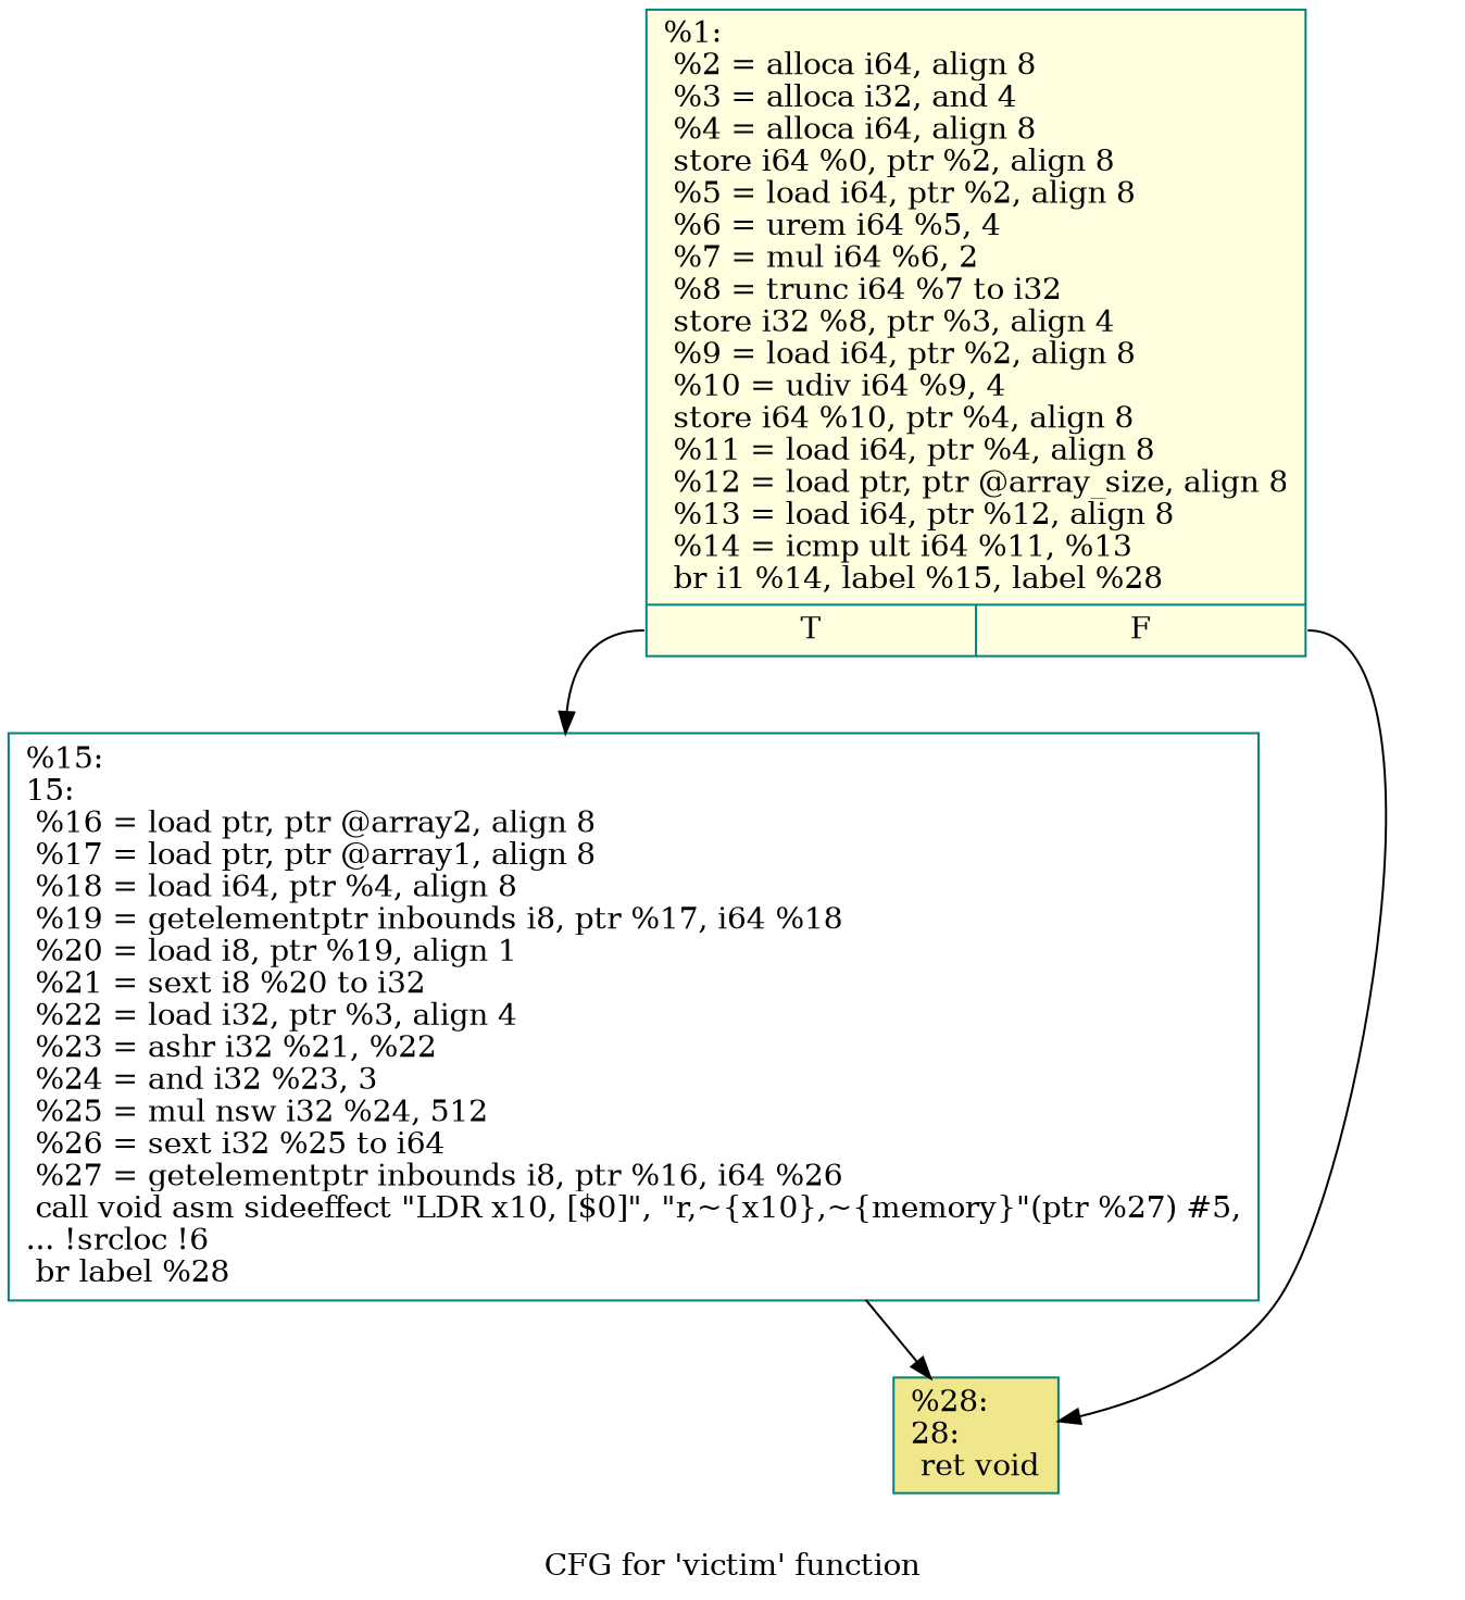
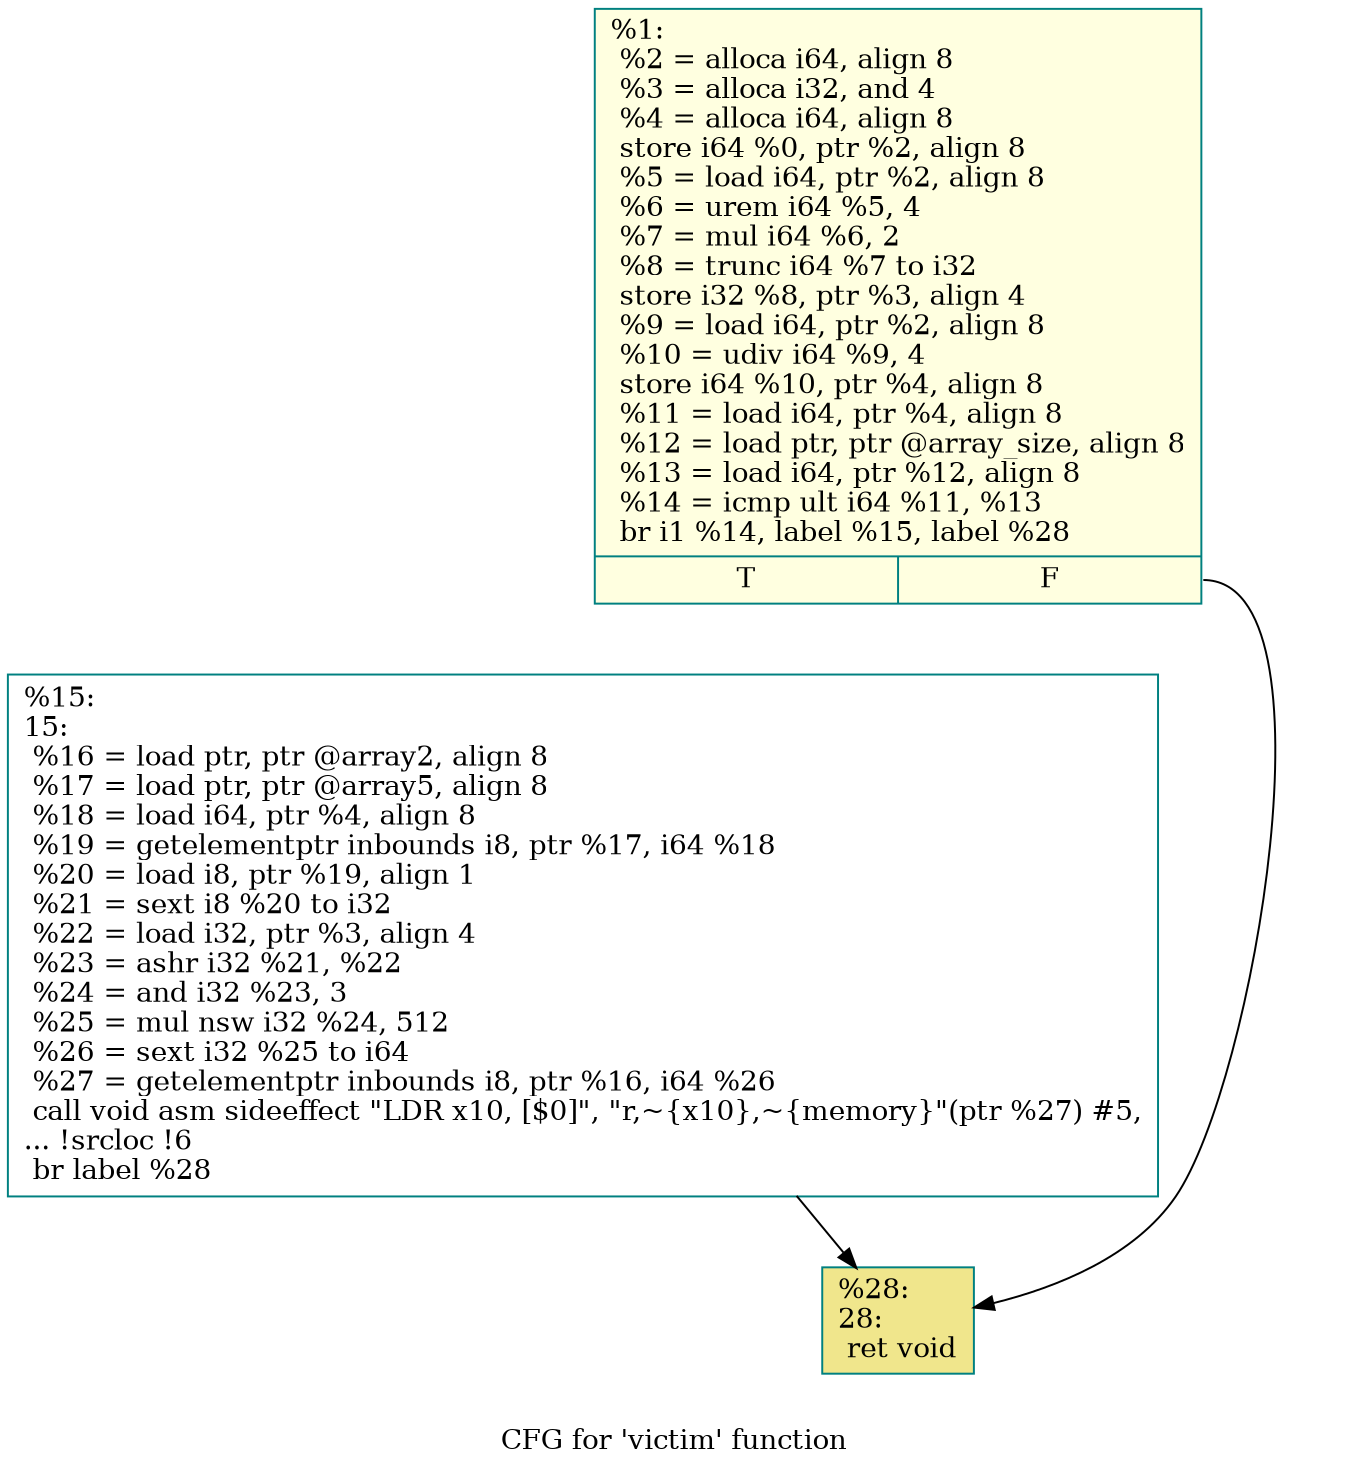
  digraph {
    label="CFG for 'victim' function"
    node [color=teal shape=record style=filled]
    edge [style=solid]
    n1 [fillcolor=lightyellow label="{%1:\l  %2 = alloca i64, align 8\l  %3 = alloca i32, and 4\l  %4 = alloca i64, align 8\l  store i64 %0, ptr %2, align 8\l  %5 = load i64, ptr %2, align 8\l  %6 = urem i64 %5, 4\l  %7 = mul i64 %6, 2\l  %8 = trunc i64 %7 to i32\l  store i32 %8, ptr %3, align 4\l  %9 = load i64, ptr %2, align 8\l  %10 = udiv i64 %9, 4\l  store i64 %10, ptr %4, align 8\l  %11 = load i64, ptr %4, align 8\l  %12 = load ptr, ptr @array_size, align 8\l  %13 = load i64, ptr %12, align 8\l  %14 = icmp ult i64 %11, %13\l  br i1 %14, label %15, label %28\l|{<s0>T|<s1>F}}"]
-   n2 [fillcolor=white label="{%15:\l15:                                               \l  %16 = load ptr, ptr @array2, align 8\l  %17 = load ptr, ptr @array1, align 8\l  %18 = load i64, ptr %4, align 8\l  %19 = getelementptr inbounds i8, ptr %17, i64 %18\l  %20 = load i8, ptr %19, align 1\l  %21 = sext i8 %20 to i32\l  %22 = load i32, ptr %3, align 4\l  %23 = ashr i32 %21, %22\l  %24 = and i32 %23, 3\l  %25 = mul nsw i32 %24, 512\l  %26 = sext i32 %25 to i64\l  %27 = getelementptr inbounds i8, ptr %16, i64 %26\l  call void asm sideeffect \"LDR x10, [$0]\", \"r,~\{x10\},~\{memory\}\"(ptr %27) #5,\l... !srcloc !6\l  br label %28\l}"]
+   n2 [fillcolor=white label="{%15:\l15:                                               \l  %16 = load ptr, ptr @array2, align 8\l  %17 = load ptr, ptr @array5, align 8\l  %18 = load i64, ptr %4, align 8\l  %19 = getelementptr inbounds i8, ptr %17, i64 %18\l  %20 = load i8, ptr %19, align 1\l  %21 = sext i8 %20 to i32\l  %22 = load i32, ptr %3, align 4\l  %23 = ashr i32 %21, %22\l  %24 = and i32 %23, 3\l  %25 = mul nsw i32 %24, 512\l  %26 = sext i32 %25 to i64\l  %27 = getelementptr inbounds i8, ptr %16, i64 %26\l  call void asm sideeffect \"LDR x10, [$0]\", \"r,~\{x10\},~\{memory\}\"(ptr %27) #5,\l... !srcloc !6\l  br label %28\l}"]
    n3 [fillcolor=khaki label="{%28:\l28:                                               \l  ret void\l}"]
-   n1 -> n2 [tailport=s0]
    n1 -> n3 [tailport=s1]
    n2 -> n3
  }
